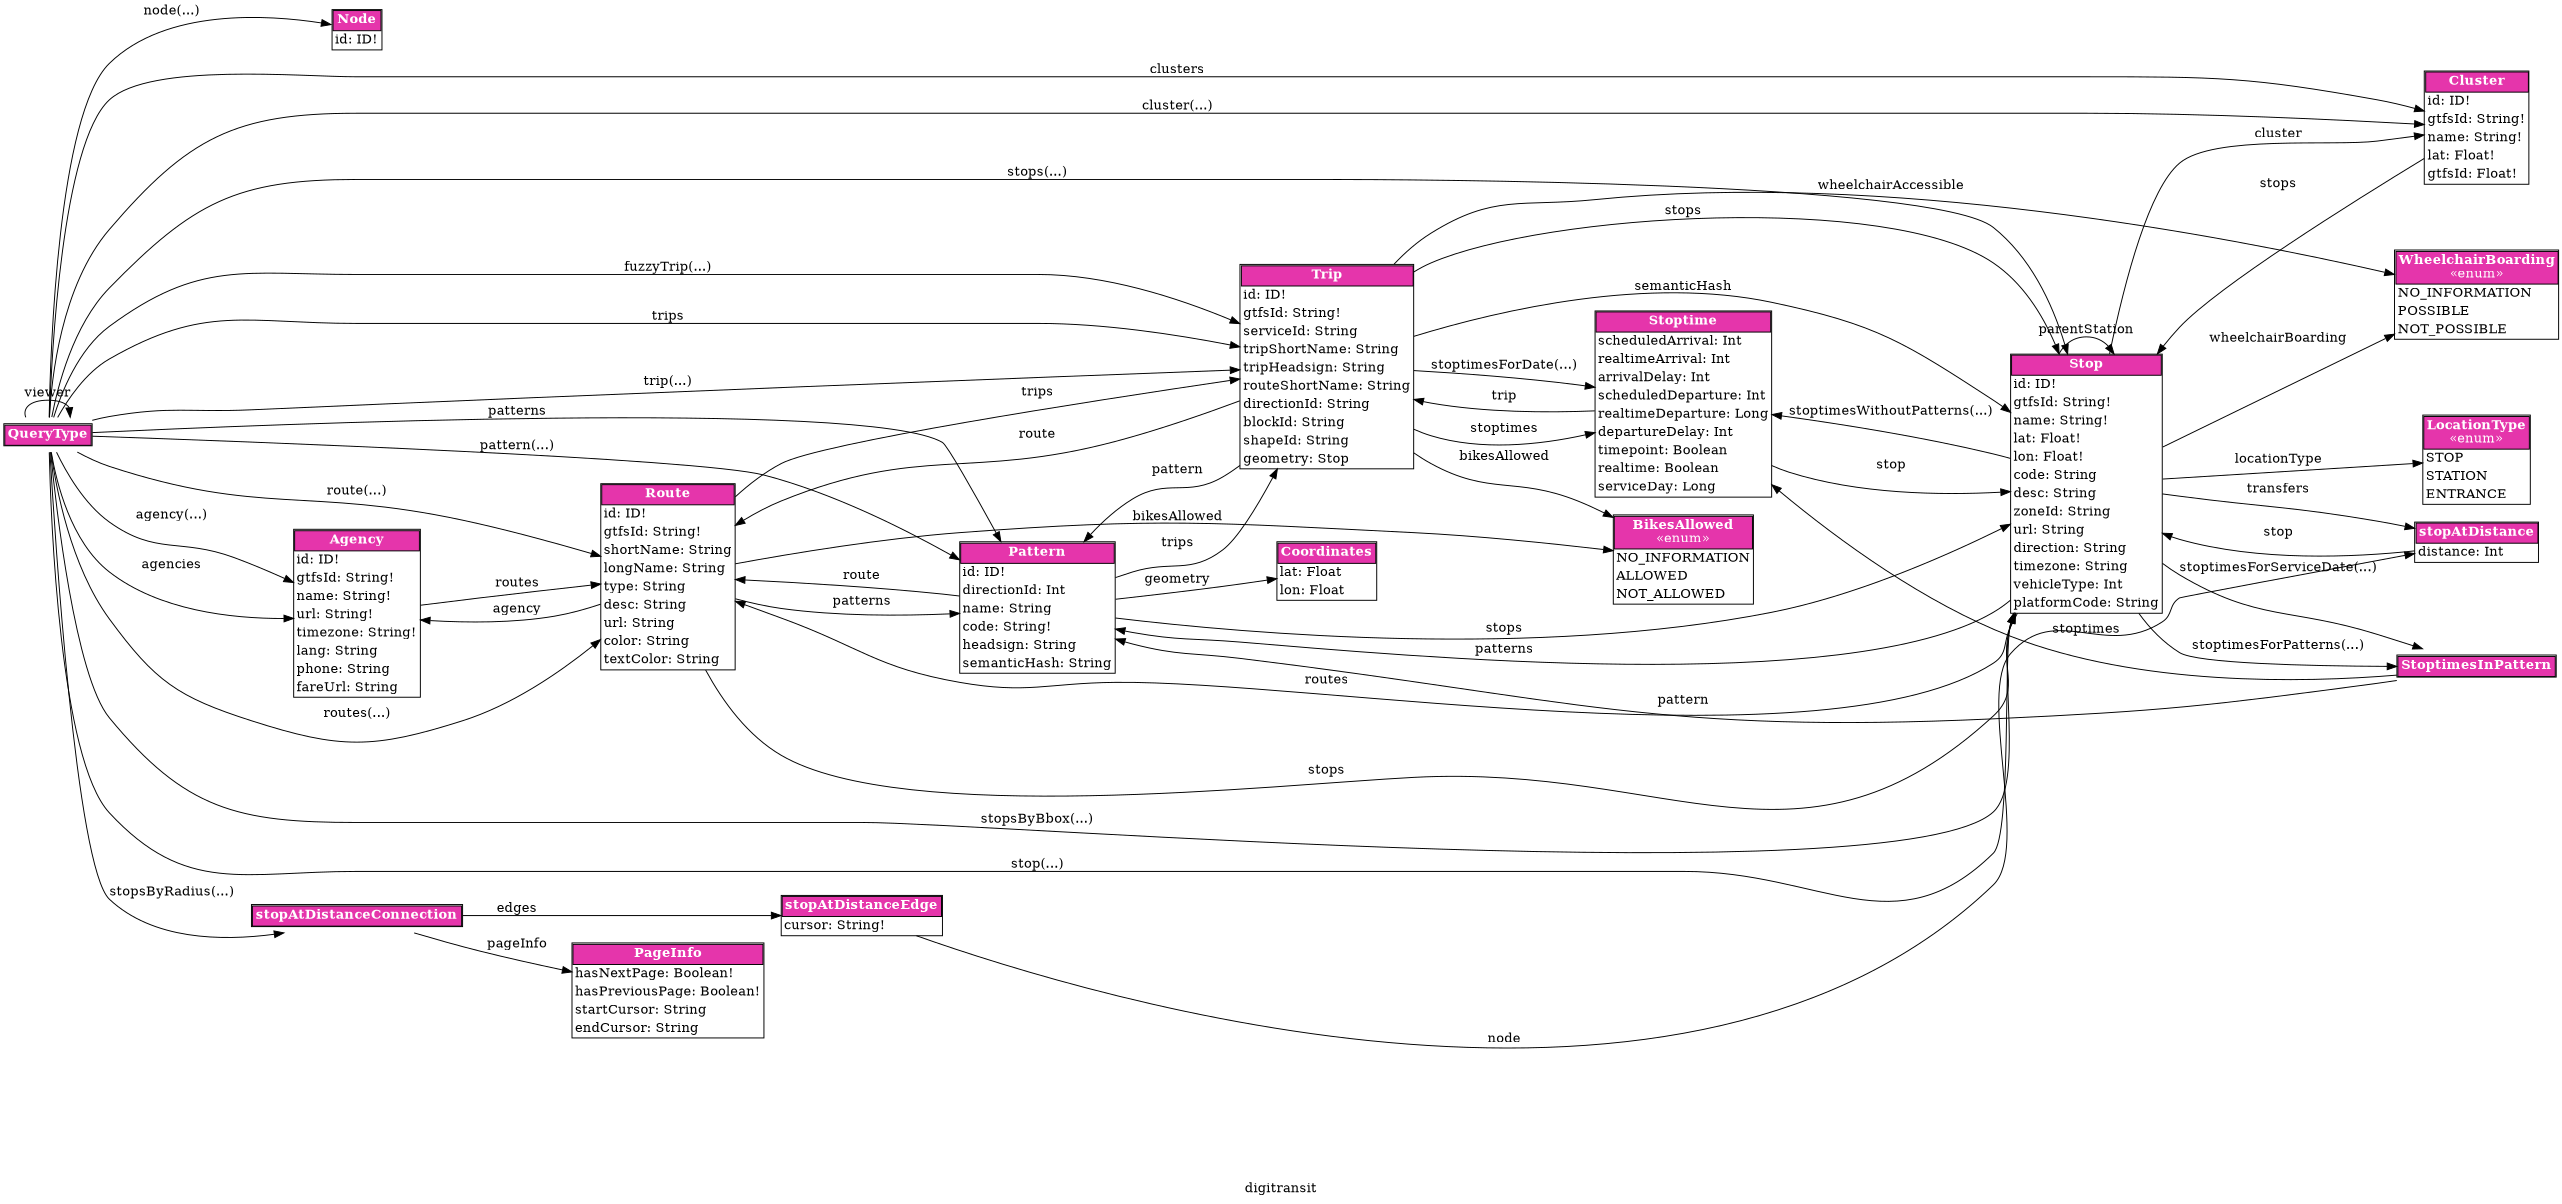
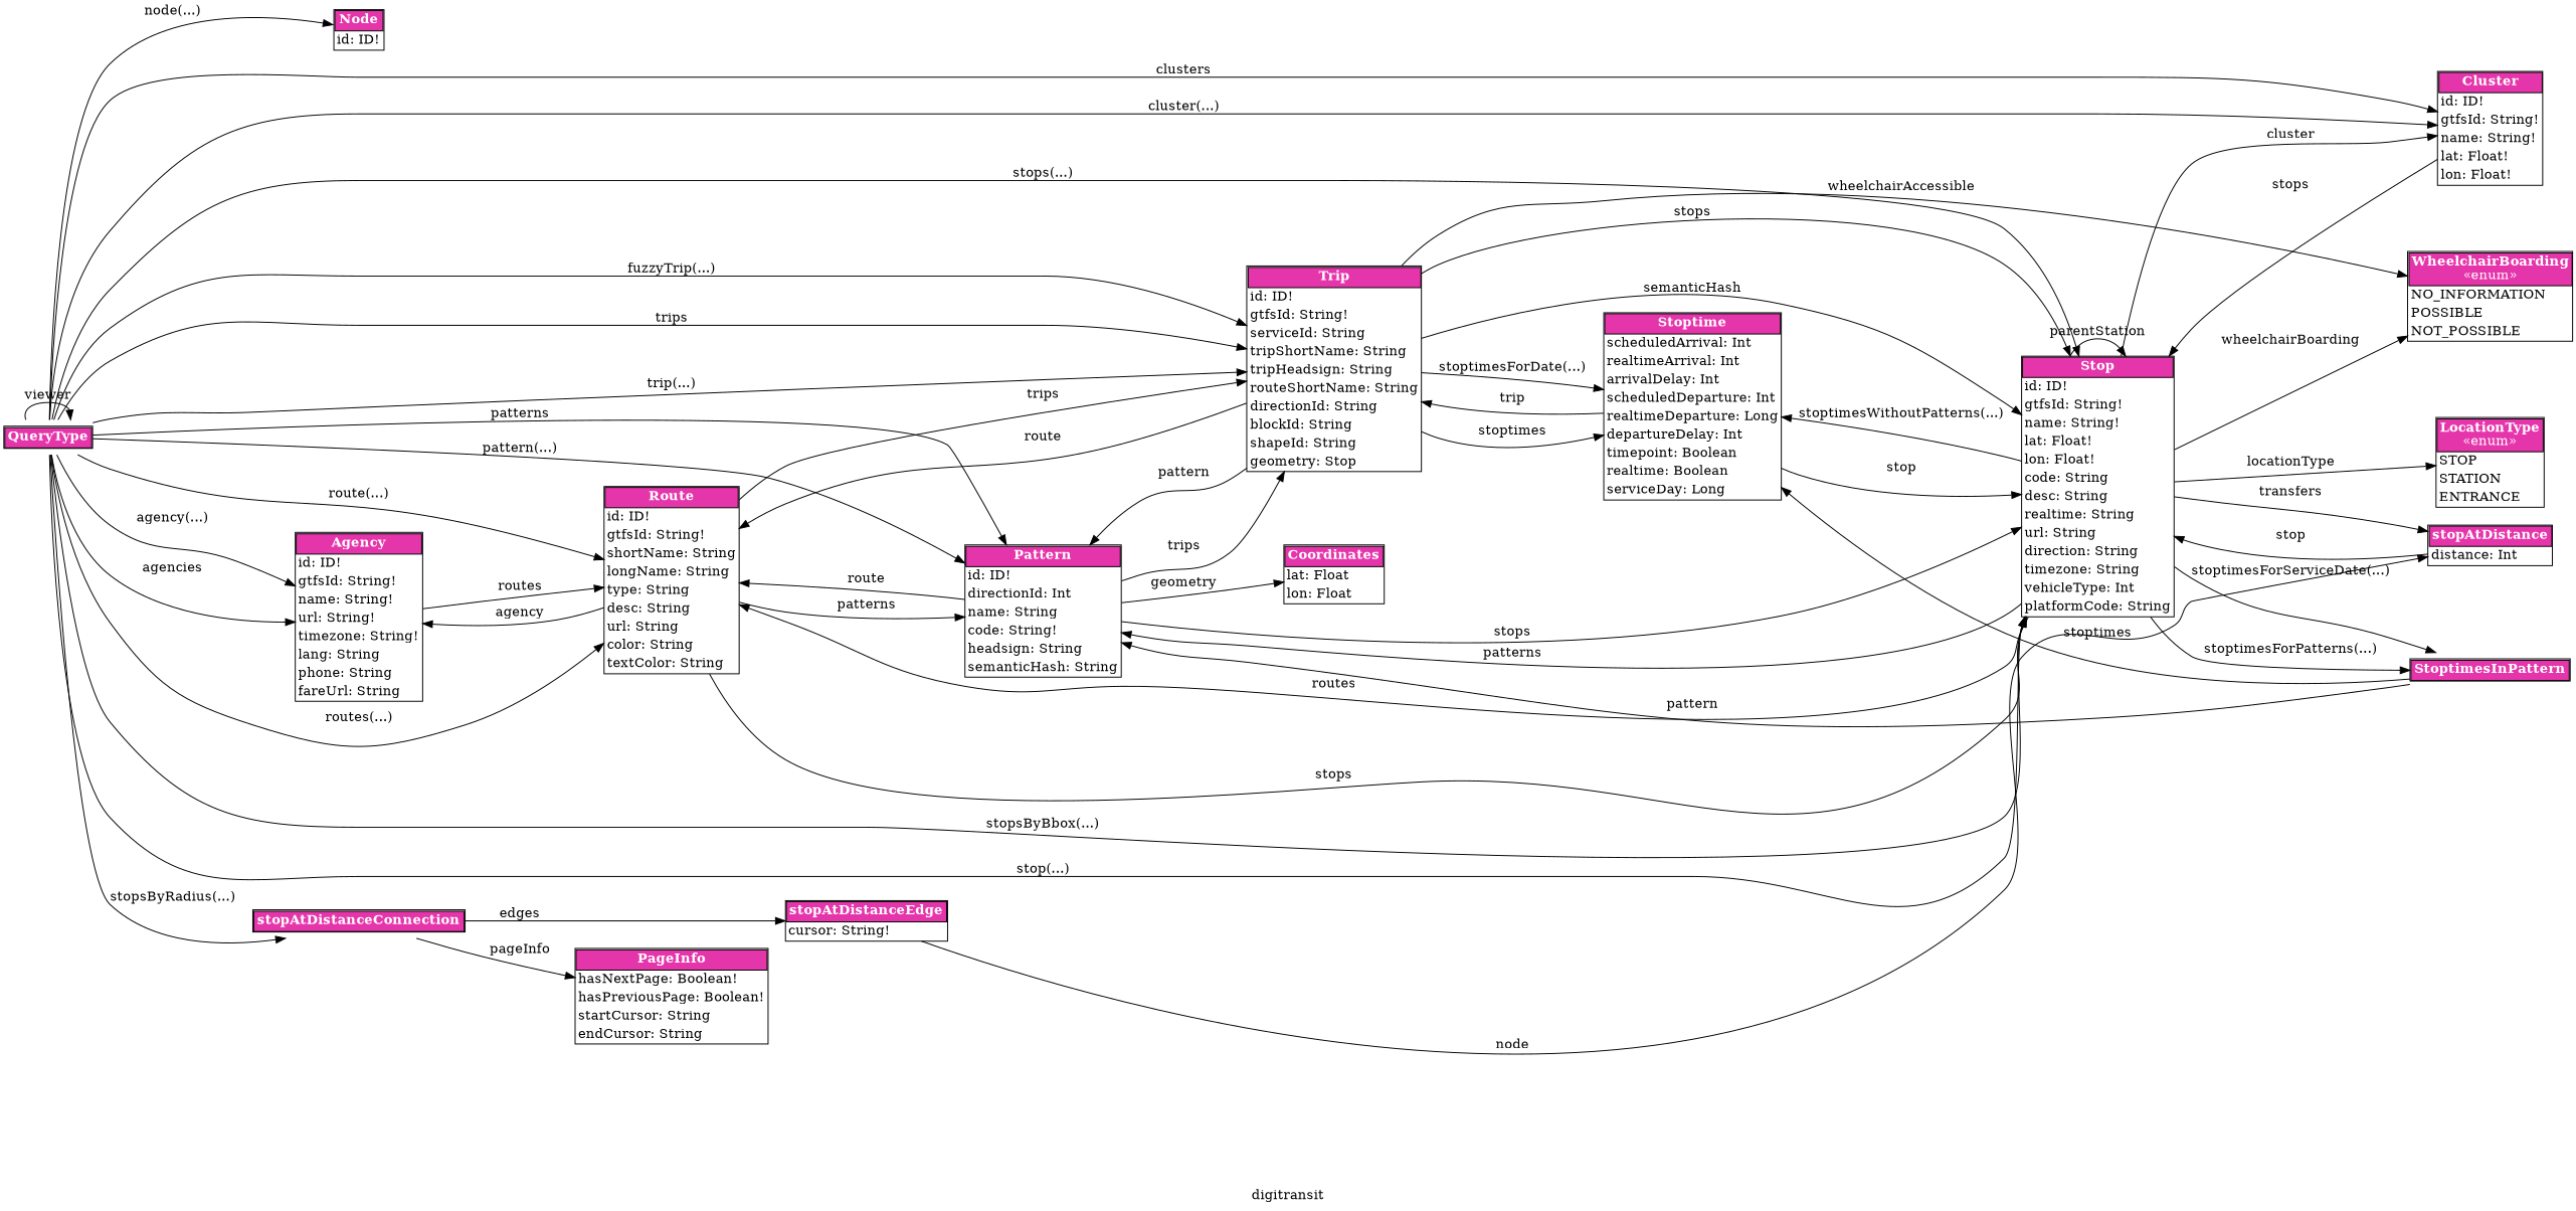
  digraph {
    label=digitransit
    rankdir=LR
    node [margin=0 shape=none]
    n1 [label=<<TABLE BORDER="1" CELLSPACING="0"><TR><TD BGCOLOR="#E535AB" COLSPAN="2"><FONT COLOR="white"><B>QueryType</B><BR></BR></FONT></TD></TR></TABLE>>]
    n2 [label=<<TABLE BORDER="1" CELLSPACING="0"><TR><TD BGCOLOR="#E535AB" COLSPAN="2"><FONT COLOR="white"><B>Node</B><BR></BR></FONT></TD></TR><TR><TD ALIGN="left" BORDER="0">id: ID!</TD></TR></TABLE>>]
    n3 [label=<<TABLE BORDER="1" CELLSPACING="0"><TR><TD BGCOLOR="#E535AB" COLSPAN="2"><FONT COLOR="white"><B>Agency</B><BR></BR></FONT></TD></TR><TR><TD ALIGN="left" BORDER="0">id: ID!</TD></TR><TR><TD ALIGN="left" BORDER="0">gtfsId: String!</TD></TR><TR><TD ALIGN="left" BORDER="0">name: String!</TD></TR><TR><TD ALIGN="left" BORDER="0">url: String!</TD></TR><TR><TD ALIGN="left" BORDER="0">timezone: String!</TD></TR><TR><TD ALIGN="left" BORDER="0">lang: String</TD></TR><TR><TD ALIGN="left" BORDER="0">phone: String</TD></TR><TR><TD ALIGN="left" BORDER="0">fareUrl: String</TD></TR></TABLE>>]
    n4 [label=<<TABLE BORDER="1" CELLSPACING="0"><TR><TD BGCOLOR="#E535AB" COLSPAN="2"><FONT COLOR="white"><B>Route</B><BR></BR></FONT></TD></TR><TR><TD ALIGN="left" BORDER="0">id: ID!</TD></TR><TR><TD ALIGN="left" BORDER="0">gtfsId: String!</TD></TR><TR><TD ALIGN="left" BORDER="0">shortName: String</TD></TR><TR><TD ALIGN="left" BORDER="0">longName: String</TD></TR><TR><TD ALIGN="left" BORDER="0">type: String</TD></TR><TR><TD ALIGN="left" BORDER="0">desc: String</TD></TR><TR><TD ALIGN="left" BORDER="0">url: String</TD></TR><TR><TD ALIGN="left" BORDER="0">color: String</TD></TR><TR><TD ALIGN="left" BORDER="0">textColor: String</TD></TR></TABLE>>]
    n5 [label=<<TABLE BORDER="1" CELLSPACING="0"><TR><TD BGCOLOR="#E535AB" COLSPAN="2"><FONT COLOR="white"><B>Pattern</B><BR></BR></FONT></TD></TR><TR><TD ALIGN="left" BORDER="0">id: ID!</TD></TR><TR><TD ALIGN="left" BORDER="0">directionId: Int</TD></TR><TR><TD ALIGN="left" BORDER="0">name: String</TD></TR><TR><TD ALIGN="left" BORDER="0">code: String!</TD></TR><TR><TD ALIGN="left" BORDER="0">headsign: String</TD></TR><TR><TD ALIGN="left" BORDER="0">semanticHash: String</TD></TR></TABLE>>]
    n6 [label=<<TABLE BORDER="1" CELLSPACING="0"><TR><TD BGCOLOR="#E535AB" COLSPAN="2"><FONT COLOR="white"><B>Trip</B><BR></BR></FONT></TD></TR><TR><TD ALIGN="left" BORDER="0">id: ID!</TD></TR><TR><TD ALIGN="left" BORDER="0">gtfsId: String!</TD></TR><TR><TD ALIGN="left" BORDER="0">serviceId: String</TD></TR><TR><TD ALIGN="left" BORDER="0">tripShortName: String</TD></TR><TR><TD ALIGN="left" BORDER="0">tripHeadsign: String</TD></TR><TR><TD ALIGN="left" BORDER="0">routeShortName: String</TD></TR><TR><TD ALIGN="left" BORDER="0">directionId: String</TD></TR><TR><TD ALIGN="left" BORDER="0">blockId: String</TD></TR><TR><TD ALIGN="left" BORDER="0">shapeId: String</TD></TR><TR><TD ALIGN="left" BORDER="0">geometry: Stop</TD></TR></TABLE>>]
-   n7 [label=<<TABLE BORDER="1" CELLSPACING="0"><TR><TD BGCOLOR="#E535AB" COLSPAN="2"><FONT COLOR="white"><B>Stop</B><BR></BR></FONT></TD></TR><TR><TD ALIGN="left" BORDER="0">id: ID!</TD></TR><TR><TD ALIGN="left" BORDER="0">gtfsId: String!</TD></TR><TR><TD ALIGN="left" BORDER="0">name: String!</TD></TR><TR><TD ALIGN="left" BORDER="0">lat: Float!</TD></TR><TR><TD ALIGN="left" BORDER="0">lon: Float!</TD></TR><TR><TD ALIGN="left" BORDER="0">code: String</TD></TR><TR><TD ALIGN="left" BORDER="0">desc: String</TD></TR><TR><TD ALIGN="left" BORDER="0">zoneId: String</TD></TR><TR><TD ALIGN="left" BORDER="0">url: String</TD></TR><TR><TD ALIGN="left" BORDER="0">direction: String</TD></TR><TR><TD ALIGN="left" BORDER="0">timezone: String</TD></TR><TR><TD ALIGN="left" BORDER="0">vehicleType: Int</TD></TR><TR><TD ALIGN="left" BORDER="0">platformCode: String</TD></TR></TABLE>>]
-   n8 [label=<<TABLE BORDER="1" CELLSPACING="0"><TR><TD BGCOLOR="#E535AB" COLSPAN="2"><FONT COLOR="white"><B>Cluster</B><BR></BR></FONT></TD></TR><TR><TD ALIGN="left" BORDER="0">id: ID!</TD></TR><TR><TD ALIGN="left" BORDER="0">gtfsId: String!</TD></TR><TR><TD ALIGN="left" BORDER="0">name: String!</TD></TR><TR><TD ALIGN="left" BORDER="0">lat: Float!</TD></TR><TR><TD ALIGN="left" BORDER="0">gtfsId: Float!</TD></TR></TABLE>>]
+   n7 [label=<<TABLE BORDER="1" CELLSPACING="0"><TR><TD BGCOLOR="#E535AB" COLSPAN="2"><FONT COLOR="white"><B>Stop</B><BR></BR></FONT></TD></TR><TR><TD ALIGN="left" BORDER="0">id: ID!</TD></TR><TR><TD ALIGN="left" BORDER="0">gtfsId: String!</TD></TR><TR><TD ALIGN="left" BORDER="0">name: String!</TD></TR><TR><TD ALIGN="left" BORDER="0">lat: Float!</TD></TR><TR><TD ALIGN="left" BORDER="0">lon: Float!</TD></TR><TR><TD ALIGN="left" BORDER="0">code: String</TD></TR><TR><TD ALIGN="left" BORDER="0">desc: String</TD></TR><TR><TD ALIGN="left" BORDER="0">realtime: String</TD></TR><TR><TD ALIGN="left" BORDER="0">url: String</TD></TR><TR><TD ALIGN="left" BORDER="0">direction: String</TD></TR><TR><TD ALIGN="left" BORDER="0">timezone: String</TD></TR><TR><TD ALIGN="left" BORDER="0">vehicleType: Int</TD></TR><TR><TD ALIGN="left" BORDER="0">platformCode: String</TD></TR></TABLE>>]
+   n8 [label=<<TABLE BORDER="1" CELLSPACING="0"><TR><TD BGCOLOR="#E535AB" COLSPAN="2"><FONT COLOR="white"><B>Cluster</B><BR></BR></FONT></TD></TR><TR><TD ALIGN="left" BORDER="0">id: ID!</TD></TR><TR><TD ALIGN="left" BORDER="0">gtfsId: String!</TD></TR><TR><TD ALIGN="left" BORDER="0">name: String!</TD></TR><TR><TD ALIGN="left" BORDER="0">lat: Float!</TD></TR><TR><TD ALIGN="left" BORDER="0">lon: Float!</TD></TR></TABLE>>]
    n9 [label=<<TABLE BORDER="1" CELLSPACING="0"><TR><TD BGCOLOR="#E535AB" COLSPAN="2"><FONT COLOR="white"><B>stopAtDistanceConnection</B><BR></BR></FONT></TD></TR></TABLE>>]
-   n10 [label=<<TABLE BORDER="1" CELLSPACING="0"><TR><TD BGCOLOR="#E535AB" COLSPAN="2"><FONT COLOR="white"><B>BikesAllowed</B><BR></BR>&laquo;enum&raquo;</FONT></TD></TR><TR><TD ALIGN="left" BORDER="0" COLSPAN="2">NO_INFORMATION</TD></TR><TR><TD ALIGN="left" BORDER="0" COLSPAN="2">ALLOWED</TD></TR><TR><TD ALIGN="left" BORDER="0" COLSPAN="2">NOT_ALLOWED</TD></TR></TABLE>>]
    n11 [label=<<TABLE BORDER="1" CELLSPACING="0"><TR><TD BGCOLOR="#E535AB" COLSPAN="2"><FONT COLOR="white"><B>Coordinates</B><BR></BR></FONT></TD></TR><TR><TD ALIGN="left" BORDER="0">lat: Float</TD></TR><TR><TD ALIGN="left" BORDER="0">lon: Float</TD></TR></TABLE>>]
    n12 [label=<<TABLE BORDER="1" CELLSPACING="0"><TR><TD BGCOLOR="#E535AB" COLSPAN="2"><FONT COLOR="white"><B>WheelchairBoarding</B><BR></BR>&laquo;enum&raquo;</FONT></TD></TR><TR><TD ALIGN="left" BORDER="0" COLSPAN="2">NO_INFORMATION</TD></TR><TR><TD ALIGN="left" BORDER="0" COLSPAN="2">POSSIBLE</TD></TR><TR><TD ALIGN="left" BORDER="0" COLSPAN="2">NOT_POSSIBLE</TD></TR></TABLE>>]
    n13 [label=<<TABLE BORDER="1" CELLSPACING="0"><TR><TD BGCOLOR="#E535AB" COLSPAN="2"><FONT COLOR="white"><B>Stoptime</B><BR></BR></FONT></TD></TR><TR><TD ALIGN="left" BORDER="0">scheduledArrival: Int</TD></TR><TR><TD ALIGN="left" BORDER="0">realtimeArrival: Int</TD></TR><TR><TD ALIGN="left" BORDER="0">arrivalDelay: Int</TD></TR><TR><TD ALIGN="left" BORDER="0">scheduledDeparture: Int</TD></TR><TR><TD ALIGN="left" BORDER="0">realtimeDeparture: Long</TD></TR><TR><TD ALIGN="left" BORDER="0">departureDelay: Int</TD></TR><TR><TD ALIGN="left" BORDER="0">timepoint: Boolean</TD></TR><TR><TD ALIGN="left" BORDER="0">realtime: Boolean</TD></TR><TR><TD ALIGN="left" BORDER="0">serviceDay: Long</TD></TR></TABLE>>]
    n14 [label=<<TABLE BORDER="1" CELLSPACING="0"><TR><TD BGCOLOR="#E535AB" COLSPAN="2"><FONT COLOR="white"><B>LocationType</B><BR></BR>&laquo;enum&raquo;</FONT></TD></TR><TR><TD ALIGN="left" BORDER="0" COLSPAN="2">STOP</TD></TR><TR><TD ALIGN="left" BORDER="0" COLSPAN="2">STATION</TD></TR><TR><TD ALIGN="left" BORDER="0" COLSPAN="2">ENTRANCE</TD></TR></TABLE>>]
    n15 [label=<<TABLE BORDER="1" CELLSPACING="0"><TR><TD BGCOLOR="#E535AB" COLSPAN="2"><FONT COLOR="white"><B>stopAtDistance</B><BR></BR></FONT></TD></TR><TR><TD ALIGN="left" BORDER="0">distance: Int</TD></TR></TABLE>>]
    n16 [label=<<TABLE BORDER="1" CELLSPACING="0"><TR><TD BGCOLOR="#E535AB" COLSPAN="2"><FONT COLOR="white"><B>StoptimesInPattern</B><BR></BR></FONT></TD></TR></TABLE>>]
    n17 [label=<<TABLE BORDER="1" CELLSPACING="0"><TR><TD BGCOLOR="#E535AB" COLSPAN="2"><FONT COLOR="white"><B>stopAtDistanceEdge</B><BR></BR></FONT></TD></TR><TR><TD ALIGN="left" BORDER="0">cursor: String!</TD></TR></TABLE>>]
    n18 [label=<<TABLE BORDER="1" CELLSPACING="0"><TR><TD BGCOLOR="#E535AB" COLSPAN="2"><FONT COLOR="white"><B>PageInfo</B><BR></BR></FONT></TD></TR><TR><TD ALIGN="left" BORDER="0">hasNextPage: Boolean!</TD></TR><TR><TD ALIGN="left" BORDER="0">hasPreviousPage: Boolean!</TD></TR><TR><TD ALIGN="left" BORDER="0">startCursor: String</TD></TR><TR><TD ALIGN="left" BORDER="0">endCursor: String</TD></TR></TABLE>>]
    n1 -> n1 [label=viewer]
    n1 -> n2 [label="node(...)"]
    n1 -> n3 [label=agencies]
    n1 -> n3 [label="agency(...)"]
    n1 -> n4 [label="routes(...)"]
    n1 -> n4 [label="route(...)"]
    n1 -> n5 [label=patterns]
    n1 -> n5 [label="pattern(...)"]
    n1 -> n6 [label=trips]
    n1 -> n6 [label="trip(...)"]
    n1 -> n6 [label="fuzzyTrip(...)"]
    n1 -> n7 [label="stops(...)"]
    n1 -> n7 [label="stopsByBbox(...)"]
    n1 -> n7 [label="stop(...)"]
    n1 -> n8 [label=clusters]
    n1 -> n8 [label="cluster(...)"]
    n1 -> n9 [label="stopsByRadius(...)"]
    n3 -> n4 [label=routes]
    n4 -> n3 [label=agency]
    n4 -> n5 [label=patterns]
    n4 -> n6 [label=trips]
    n4 -> n7 [label=stops]
-   n4 -> n10 [label=bikesAllowed]
    n5 -> n4 [label=route]
    n5 -> n6 [label=trips]
    n5 -> n7 [label=stops]
    n5 -> n11 [label=geometry]
    n6 -> n4 [label=route]
    n6 -> n5 [label=pattern]
    n6 -> n7 [label=stops]
    n6 -> n7 [label=semanticHash]
-   n6 -> n10 [label=bikesAllowed]
    n6 -> n12 [label=wheelchairAccessible]
    n6 -> n13 [label=stoptimes]
    n6 -> n13 [label="stoptimesForDate(...)"]
    n7 -> n4 [label=routes]
    n7 -> n5 [label=patterns]
    n7 -> n7 [label=parentStation]
    n7 -> n8 [label=cluster]
    n7 -> n12 [label=wheelchairBoarding]
    n7 -> n13 [label="stoptimesWithoutPatterns(...)"]
    n7 -> n14 [label=locationType]
    n7 -> n15 [label=transfers]
    n7 -> n16 [label="stoptimesForServiceDate(...)"]
    n7 -> n16 [label="stoptimesForPatterns(...)"]
    n8 -> n7 [label=stops]
    n9 -> n17 [label=edges]
    n9 -> n18 [label=pageInfo]
    n13 -> n6 [label=trip]
    n13 -> n7 [label=stop]
    n15 -> n7 [label=stop]
    n16 -> n5 [label=pattern]
    n16 -> n13 [label=stoptimes]
    n17 -> n15 [label="node"]
  }
